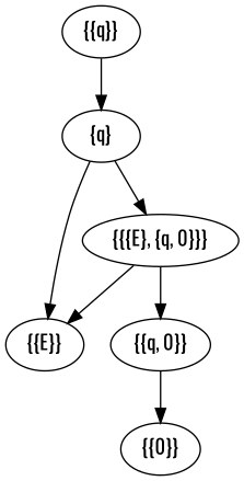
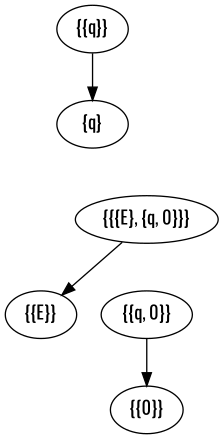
  digraph {
    fontname=Oswald
    node [fontname=Oswald]
    edge [fontname=Oswald]
    n1 [label="{q}"]
    n2 [label="{{E}}"]
    n3 [label="{{{E}, {q, 0}}}"]
    n4 [label="{{q, 0}}"]
    n5 [label="{{0}}"]
    n6 [label="{{q}}"]
-   n1 -> n2
-   n1 -> n3
    n3 -> n2
-   n3 -> n4
    n4 -> n5
    n6 -> n1
  }
